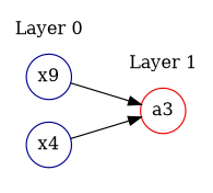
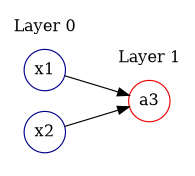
  digraph {
    rankdir=LR
    splines=line
    node [color=blue4 fixedsize=true shape=circle style=solid]
-   x1 [label=x9]
-   x2 [label=x4]
+   x1
+   x2
    n3 [color=red2 label=a3]
    subgraph cluster_1 {
      color=white
      label="Layer 0"
      x1
      x2
    }
    subgraph cluster_2 {
      color=white
      label="Layer 1"
      n3
    }
    x1 -> n3
    x2 -> n3
  }
